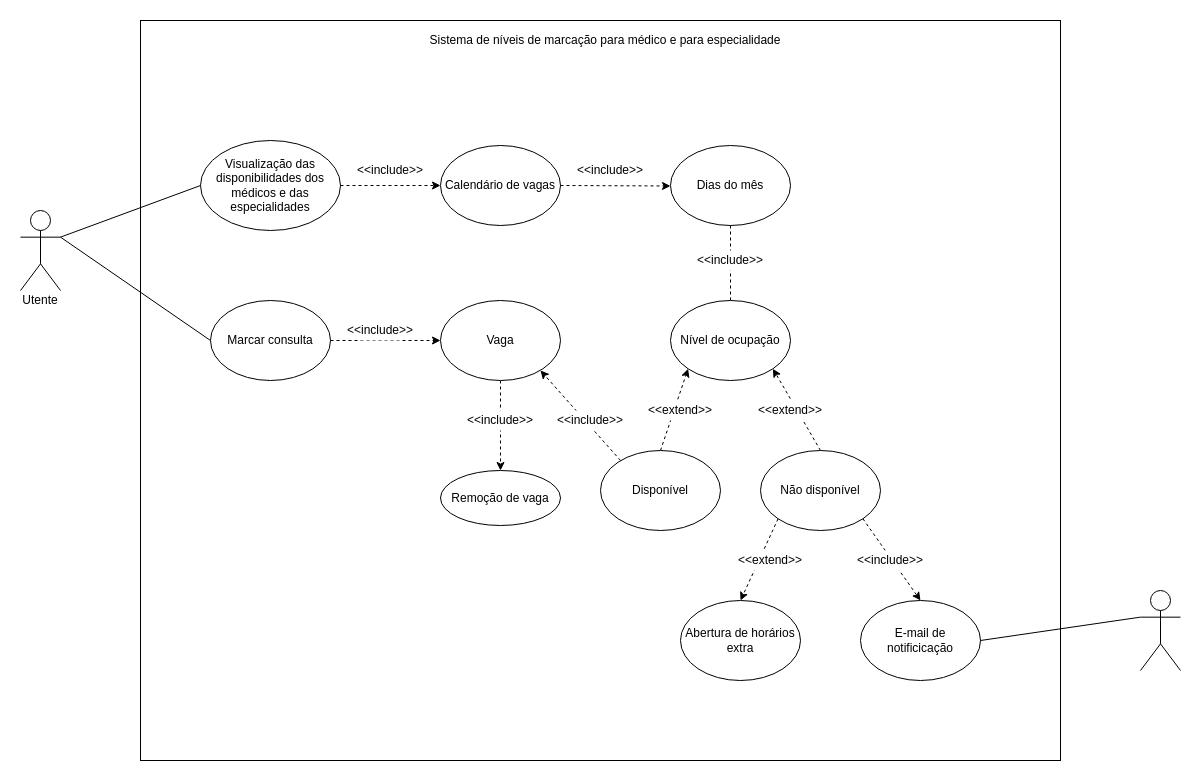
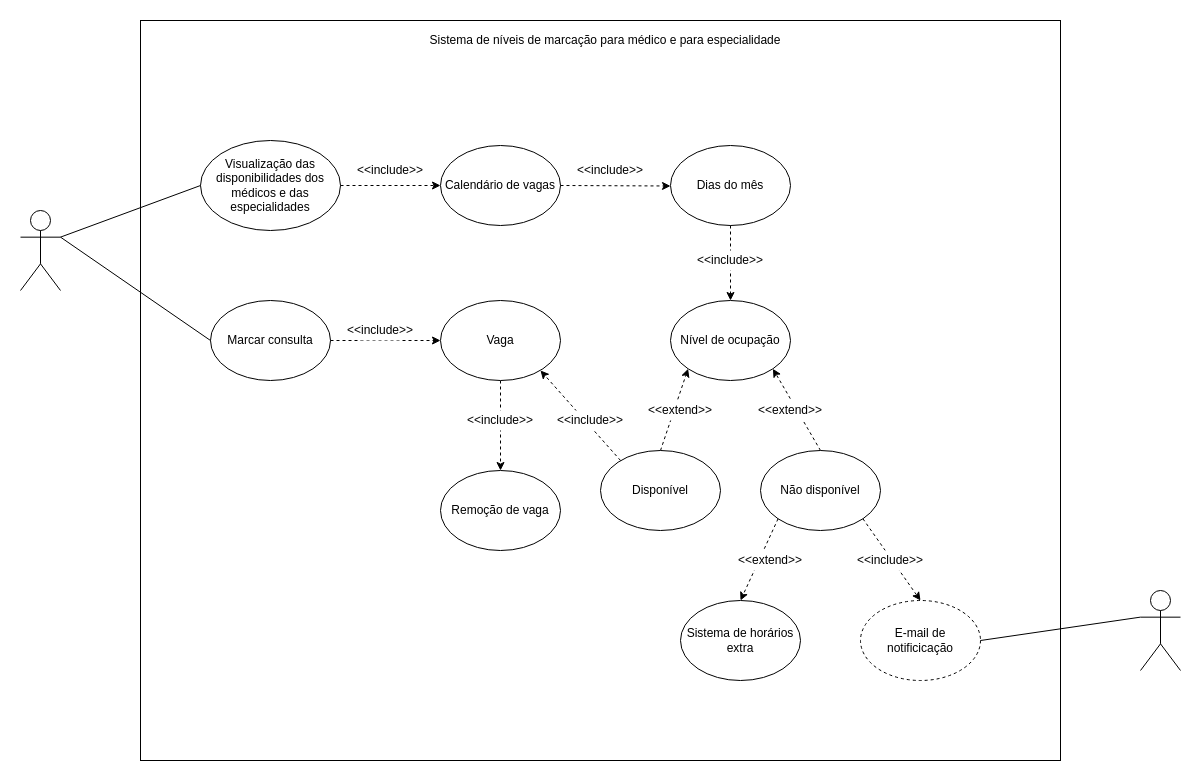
  <mxCell id="0" />
  <mxCell id="1" parent="0" />
  <mxCell id="2" value="" style="rounded=0;whiteSpace=wrap;html=1;fillColor=#ffffff;" vertex="1" parent="1"><mxGeometry x="140" y="20" width="920" height="740" as="geometry" /></mxCell>
  <mxCell id="3" value="Visualização das disponibilidades dos médicos e das especialidades" style="ellipse;whiteSpace=wrap;html=1;" vertex="1" parent="1"><mxGeometry x="200" y="140" width="140" height="90" as="geometry" /></mxCell>
  <mxCell id="4" value="Actor" style="shape=umlActor;verticalLabelPosition=bottom;verticalAlign=top;html=1;outlineConnect=0;noLabel=1;" vertex="1" parent="1"><mxGeometry x="20" y="210" width="40" height="80" as="geometry" /></mxCell>
  <mxCell id="5" value="Calendário de vagas" style="ellipse;whiteSpace=wrap;html=1;" vertex="1" parent="1"><mxGeometry x="440" y="145" width="120" height="80" as="geometry" /></mxCell>
  <mxCell id="6" value="" style="endArrow=classic;html=1;entryX=0;entryY=0.5;entryDx=0;entryDy=0;dashed=1;" edge="1" parent="1" source="3" target="5"><mxGeometry width="50" height="50" relative="1" as="geometry"><mxPoint x="280" y="330" as="sourcePoint" /><mxPoint x="330" y="280" as="targetPoint" /></mxGeometry></mxCell>
  <mxCell id="7" value="&amp;lt;&amp;lt;include&amp;gt;&amp;gt;" style="text;html=1;strokeColor=none;fillColor=none;align=center;verticalAlign=middle;whiteSpace=wrap;rounded=0;" vertex="1" parent="1"><mxGeometry x="370" y="160" width="40" height="20" as="geometry" /></mxCell>
  <mxCell id="8" value="Dias do mês" style="ellipse;whiteSpace=wrap;html=1;" vertex="1" parent="1"><mxGeometry x="670" y="145" width="120" height="80" as="geometry" /></mxCell>
  <mxCell id="9" value="" style="endArrow=classic;html=1;dashed=1;exitX=1;exitY=0.5;exitDx=0;exitDy=0;" edge="1" parent="1" source="5"><mxGeometry width="50" height="50" relative="1" as="geometry"><mxPoint x="590" y="180" as="sourcePoint" /><mxPoint x="670" y="185.5" as="targetPoint" /></mxGeometry></mxCell>
  <mxCell id="10" value="&amp;lt;&amp;lt;include&amp;gt;&amp;gt;" style="text;html=1;strokeColor=none;align=center;verticalAlign=middle;whiteSpace=wrap;rounded=0;fillColor=#ffffff;" vertex="1" parent="1"><mxGeometry x="590" y="160" width="40" height="20" as="geometry" /></mxCell>
  <mxCell id="11" value="Marcar consulta" style="ellipse;whiteSpace=wrap;html=1;fillColor=#ffffff;" vertex="1" parent="1"><mxGeometry x="210" y="300" width="120" height="80" as="geometry" /></mxCell>
  <mxCell id="12" value="" style="endArrow=classic;html=1;dashed=1;exitX=1;exitY=0.5;exitDx=0;exitDy=0;entryX=0;entryY=0.5;entryDx=0;entryDy=0;" edge="1" parent="1" source="11" target="24"><mxGeometry width="50" height="50" relative="1" as="geometry"><mxPoint x="480" y="420" as="sourcePoint" /><mxPoint x="390" y="450" as="targetPoint" /></mxGeometry></mxCell>
  <mxCell id="13" value="&amp;lt;&amp;lt;include&amp;gt;&amp;gt;" style="text;html=1;strokeColor=none;align=center;verticalAlign=middle;whiteSpace=wrap;rounded=0;fillColor=#ffffff;" vertex="1" parent="1"><mxGeometry x="360" y="320" width="40" height="20" as="geometry" /></mxCell>
  <mxCell id="14" value="" style="endArrow=classic;html=1;dashed=1;entryX=0.5;entryY=0;entryDx=0;entryDy=0;" edge="1" parent="1" source="24" target="15"><mxGeometry width="50" height="50" relative="1" as="geometry"><mxPoint x="930" y="390" as="sourcePoint" /><mxPoint x="830" y="350" as="targetPoint" /></mxGeometry></mxCell>
- <mxCell id="15" value="Remoção de vaga" style="ellipse;whiteSpace=wrap;html=1;fillColor=#ffffff;" vertex="1" parent="1"><mxGeometry x="440" y="470" width="120" height="55" as="geometry" /></mxCell>
+ <mxCell id="15" value="Remoção de vaga" style="ellipse;whiteSpace=wrap;html=1;fillColor=#ffffff;" vertex="1" parent="1"><mxGeometry x="440" y="470" width="120" height="80" as="geometry" /></mxCell>
  <mxCell id="16" value="&amp;lt;&amp;lt;include&amp;gt;&amp;gt;" style="text;html=1;strokeColor=none;align=center;verticalAlign=middle;whiteSpace=wrap;rounded=0;fillColor=#ffffff;" vertex="1" parent="1"><mxGeometry x="480" y="410" width="40" height="20" as="geometry" /></mxCell>
- <mxCell id="17" value="" style="endArrow=none;html=1;dashed=1;exitX=0.5;exitY=1;exitDx=0;exitDy=0;" edge="1" parent="1" source="8" target="18"><mxGeometry width="50" height="50" relative="1" as="geometry"><mxPoint x="840" y="450" as="sourcePoint" /><mxPoint x="720" y="400" as="targetPoint" /></mxGeometry></mxCell>
+ <mxCell id="17" value="" style="endArrow=classic;html=1;dashed=1;exitX=0.5;exitY=1;exitDx=0;exitDy=0;" edge="1" parent="1" source="8" target="18"><mxGeometry width="50" height="50" relative="1" as="geometry"><mxPoint x="840" y="450" as="sourcePoint" /><mxPoint x="720" y="400" as="targetPoint" /></mxGeometry></mxCell>
  <mxCell id="18" value="Nível de ocupação" style="ellipse;whiteSpace=wrap;html=1;fillColor=#ffffff;" vertex="1" parent="1"><mxGeometry x="670" y="300" width="120" height="80" as="geometry" /></mxCell>
  <mxCell id="19" value="" style="endArrow=classic;html=1;dashed=1;exitX=0.5;exitY=0;exitDx=0;exitDy=0;entryX=0;entryY=1;entryDx=0;entryDy=0;" edge="1" parent="1" source="21" target="18"><mxGeometry width="50" height="50" relative="1" as="geometry"><mxPoint x="730" y="340" as="sourcePoint" /><mxPoint x="690" y="500" as="targetPoint" /></mxGeometry></mxCell>
  <mxCell id="20" value="" style="endArrow=classic;html=1;dashed=1;exitX=0.5;exitY=0;exitDx=0;exitDy=0;entryX=1;entryY=1;entryDx=0;entryDy=0;" edge="1" parent="1" source="22" target="18"><mxGeometry width="50" height="50" relative="1" as="geometry"><mxPoint x="761" y="470" as="sourcePoint" /><mxPoint x="761" y="470" as="targetPoint" /></mxGeometry></mxCell>
  <mxCell id="21" value="Disponível" style="ellipse;whiteSpace=wrap;html=1;fillColor=#ffffff;" vertex="1" parent="1"><mxGeometry x="600" y="450" width="120" height="80" as="geometry" /></mxCell>
  <mxCell id="22" value="Não disponível" style="ellipse;whiteSpace=wrap;html=1;fillColor=#ffffff;" vertex="1" parent="1"><mxGeometry x="760" y="450" width="120" height="80" as="geometry" /></mxCell>
  <mxCell id="23" value="" style="endArrow=classic;html=1;dashed=1;exitX=0.167;exitY=0.125;exitDx=0;exitDy=0;exitPerimeter=0;" edge="1" parent="1" source="21"><mxGeometry width="50" height="50" relative="1" as="geometry"><mxPoint x="687.574" y="478.284" as="sourcePoint" /><mxPoint x="540" y="370" as="targetPoint" /></mxGeometry></mxCell>
  <mxCell id="24" value="Vaga" style="ellipse;whiteSpace=wrap;html=1;fillColor=#ffffff;" vertex="1" parent="1"><mxGeometry x="440" y="300" width="120" height="80" as="geometry" /></mxCell>
  <mxCell id="25" value="&amp;lt;&amp;lt;extend&amp;gt;&amp;gt;" style="text;html=1;strokeColor=none;align=center;verticalAlign=middle;whiteSpace=wrap;rounded=0;fillColor=#ffffff;" vertex="1" parent="1"><mxGeometry x="770" y="400" width="40" height="20" as="geometry" /></mxCell>
  <mxCell id="26" value="&amp;lt;&amp;lt;extend&amp;gt;&amp;gt;" style="text;html=1;strokeColor=none;align=center;verticalAlign=middle;whiteSpace=wrap;rounded=0;fillColor=#ffffff;" vertex="1" parent="1"><mxGeometry x="660" y="400" width="40" height="20" as="geometry" /></mxCell>
  <mxCell id="27" value="&amp;lt;&amp;lt;include&amp;gt;&amp;gt;" style="text;html=1;strokeColor=none;align=center;verticalAlign=middle;whiteSpace=wrap;rounded=0;fillColor=#ffffff;" vertex="1" parent="1"><mxGeometry x="570" y="410" width="40" height="20" as="geometry" /></mxCell>
  <mxCell id="28" value="&amp;lt;&amp;lt;include&amp;gt;&amp;gt;" style="text;html=1;strokeColor=none;align=center;verticalAlign=middle;whiteSpace=wrap;rounded=0;fillColor=#ffffff;" vertex="1" parent="1"><mxGeometry x="710" y="250" width="40" height="20" as="geometry" /></mxCell>
  <mxCell id="29" value="" style="endArrow=classic;html=1;dashed=1;exitX=0;exitY=1;exitDx=0;exitDy=0;entryX=0.5;entryY=0;entryDx=0;entryDy=0;" edge="1" parent="1" source="22" target="30"><mxGeometry width="50" height="50" relative="1" as="geometry"><mxPoint x="930" y="550" as="sourcePoint" /><mxPoint x="950" y="520" as="targetPoint" /></mxGeometry></mxCell>
- <mxCell id="30" value="Abertura de horários extra" style="ellipse;whiteSpace=wrap;html=1;fillColor=#ffffff;" vertex="1" parent="1"><mxGeometry x="680" y="600" width="120" height="80" as="geometry" /></mxCell>
+ <mxCell id="30" value="Sistema de horários extra" style="ellipse;whiteSpace=wrap;html=1;fillColor=#ffffff;" vertex="1" parent="1"><mxGeometry x="680" y="600" width="120" height="80" as="geometry" /></mxCell>
  <mxCell id="31" value="&amp;lt;&amp;lt;extend&amp;gt;&amp;gt;" style="text;html=1;strokeColor=none;align=center;verticalAlign=middle;whiteSpace=wrap;rounded=0;fillColor=#ffffff;" vertex="1" parent="1"><mxGeometry x="750" y="550" width="40" height="20" as="geometry" /></mxCell>
  <mxCell id="32" value="" style="endArrow=classic;html=1;dashed=1;exitX=1;exitY=1;exitDx=0;exitDy=0;entryX=0.5;entryY=0;entryDx=0;entryDy=0;" edge="1" parent="1" source="22" target="33"><mxGeometry width="50" height="50" relative="1" as="geometry"><mxPoint x="1020" y="640" as="sourcePoint" /><mxPoint x="940" y="660" as="targetPoint" /></mxGeometry></mxCell>
- <mxCell id="33" value="E-mail de notificicação" style="ellipse;whiteSpace=wrap;html=1;fillColor=#ffffff;" vertex="1" parent="1"><mxGeometry x="860" y="600" width="120" height="80" as="geometry" /></mxCell>
+ <mxCell id="33" value="E-mail de notificicação" style="ellipse;whiteSpace=wrap;html=1;fillColor=#ffffff;dashed=1;" vertex="1" parent="1"><mxGeometry x="860" y="600" width="120" height="80" as="geometry" /></mxCell>
  <mxCell id="34" value="&amp;lt;&amp;lt;include&amp;gt;&amp;gt;" style="text;html=1;strokeColor=none;align=center;verticalAlign=middle;whiteSpace=wrap;rounded=0;fillColor=#ffffff;" vertex="1" parent="1"><mxGeometry x="870" y="550" width="40" height="20" as="geometry" /></mxCell>
  <mxCell id="35" value="Actor" style="shape=umlActor;verticalLabelPosition=bottom;verticalAlign=top;html=1;outlineConnect=0;noLabel=1;" vertex="1" parent="1"><mxGeometry x="1140" y="590" width="40" height="80" as="geometry" /></mxCell>
- <mxCell id="36" value="Utente" style="text;html=1;strokeColor=none;fillColor=none;align=center;verticalAlign=middle;whiteSpace=wrap;rounded=0;" vertex="1" parent="1"><mxGeometry x="20" y="290" width="40" height="20" as="geometry" /></mxCell>
  <mxCell id="37" value="" style="endArrow=none;html=1;entryX=1;entryY=0.333;entryDx=0;entryDy=0;entryPerimeter=0;exitX=0;exitY=0.5;exitDx=0;exitDy=0;" edge="1" parent="1" source="3" target="4"><mxGeometry width="50" height="50" relative="1" as="geometry"><mxPoint x="590" y="440" as="sourcePoint" /><mxPoint x="640" y="390" as="targetPoint" /></mxGeometry></mxCell>
  <mxCell id="38" value="" style="endArrow=none;html=1;exitX=1;exitY=0.333;exitDx=0;exitDy=0;exitPerimeter=0;entryX=0;entryY=0.5;entryDx=0;entryDy=0;" edge="1" parent="1" source="4" target="11"><mxGeometry width="50" height="50" relative="1" as="geometry"><mxPoint x="60" y="240" as="sourcePoint" /><mxPoint x="640" y="390" as="targetPoint" /></mxGeometry></mxCell>
  <mxCell id="39" value="" style="endArrow=none;html=1;entryX=0;entryY=0.333;entryDx=0;entryDy=0;entryPerimeter=0;exitX=1;exitY=0.5;exitDx=0;exitDy=0;" edge="1" parent="1" source="33" target="35"><mxGeometry width="50" height="50" relative="1" as="geometry"><mxPoint x="590" y="440" as="sourcePoint" /><mxPoint x="640" y="390" as="targetPoint" /></mxGeometry></mxCell>
  <mxCell id="40" value="Sistema de níveis de marcação para médico e para especialidade" style="text;html=1;strokeColor=none;fillColor=none;align=center;verticalAlign=middle;whiteSpace=wrap;rounded=0;" vertex="1" parent="1"><mxGeometry x="350" y="30" width="510" height="20" as="geometry" /></mxCell>
